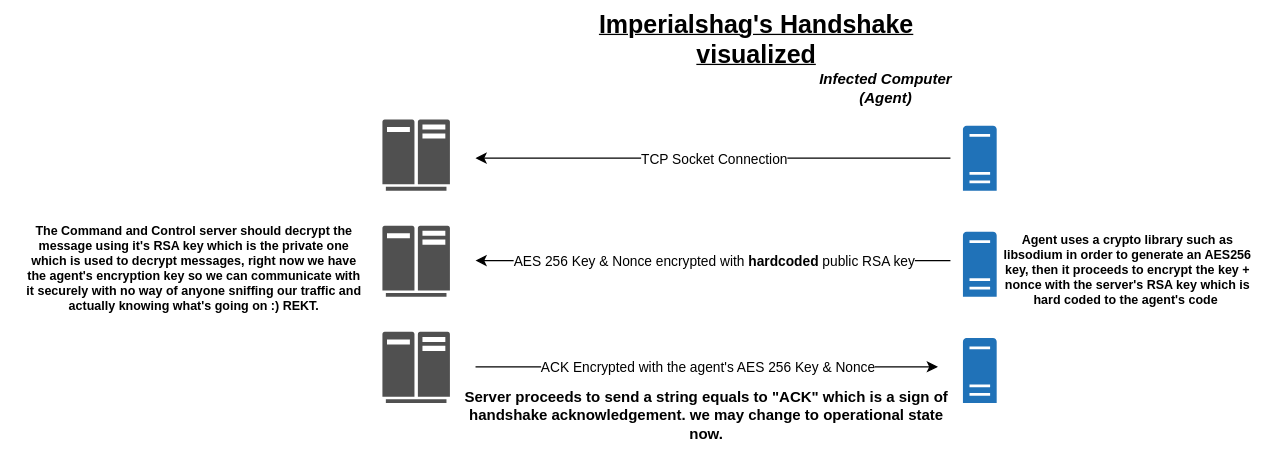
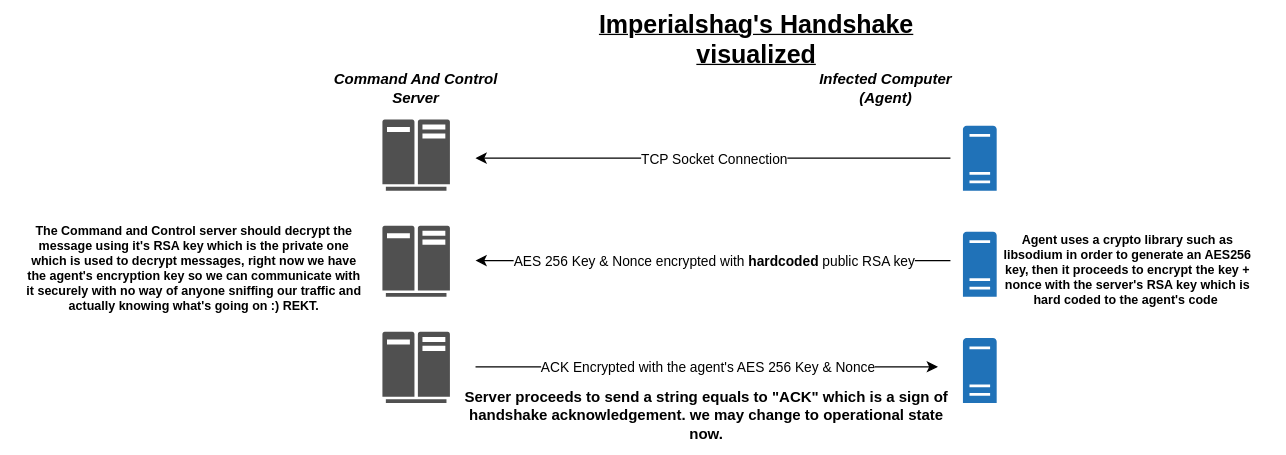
  <mxCell id="0" />
  <mxCell id="1" parent="0" />
  <mxCell id="2" value="" style="pointerEvents=1;shadow=0;dashed=0;html=1;strokeColor=none;fillColor=#505050;labelPosition=center;verticalLabelPosition=bottom;verticalAlign=top;outlineConnect=0;align=center;shape=mxgraph.office.servers.mainframe_host;" parent="1" vertex="1"><mxGeometry x="305.5" y="95" width="54" height="57" as="geometry" /></mxCell>
  <mxCell id="3" value="" style="pointerEvents=1;shadow=0;dashed=0;html=1;strokeColor=none;labelPosition=center;verticalLabelPosition=bottom;verticalAlign=top;outlineConnect=0;align=center;shape=mxgraph.office.servers.physical_host;fillColor=#2072B8;" parent="1" vertex="1"><mxGeometry x="770" y="100" width="27" height="52" as="geometry" /></mxCell>
  <mxCell id="4" value="" style="pointerEvents=1;shadow=0;dashed=0;html=1;strokeColor=none;fillColor=#505050;labelPosition=center;verticalLabelPosition=bottom;verticalAlign=top;outlineConnect=0;align=center;shape=mxgraph.office.servers.mainframe_host;" parent="1" vertex="1"><mxGeometry x="305.5" y="180" width="54" height="57" as="geometry" /></mxCell>
  <mxCell id="5" value="" style="pointerEvents=1;shadow=0;dashed=0;html=1;strokeColor=none;fillColor=#505050;labelPosition=center;verticalLabelPosition=bottom;verticalAlign=top;outlineConnect=0;align=center;shape=mxgraph.office.servers.mainframe_host;" parent="1" vertex="1"><mxGeometry x="305.5" y="265" width="54" height="57" as="geometry" /></mxCell>
  <mxCell id="6" value="" style="pointerEvents=1;shadow=0;dashed=0;html=1;strokeColor=none;labelPosition=center;verticalLabelPosition=bottom;verticalAlign=top;outlineConnect=0;align=center;shape=mxgraph.office.servers.physical_host;fillColor=#2072B8;" parent="1" vertex="1"><mxGeometry x="770" y="185" width="27" height="52" as="geometry" /></mxCell>
  <mxCell id="7" value="" style="pointerEvents=1;shadow=0;dashed=0;html=1;strokeColor=none;labelPosition=center;verticalLabelPosition=bottom;verticalAlign=top;outlineConnect=0;align=center;shape=mxgraph.office.servers.physical_host;fillColor=#2072B8;" parent="1" vertex="1"><mxGeometry x="770" y="270" width="27" height="52" as="geometry" /></mxCell>
  <mxCell id="8" value="" style="endArrow=classic;html=1;fontStyle=1" parent="1" edge="1"><mxGeometry relative="1" as="geometry"><mxPoint x="760" y="126" as="sourcePoint" /><mxPoint x="380" y="126" as="targetPoint" /></mxGeometry></mxCell>
  <mxCell id="9" value="TCP Socket Connection" style="edgeLabel;resizable=0;html=1;align=center;verticalAlign=middle;" parent="8" connectable="0" vertex="1"><mxGeometry relative="1" as="geometry" /></mxCell>
+ <mxCell id="10" value="Command And Control Server" style="text;html=1;strokeColor=none;fillColor=none;align=center;verticalAlign=middle;whiteSpace=wrap;rounded=0;fontStyle=3" parent="1" vertex="1"><mxGeometry x="261" y="60" width="143" height="20" as="geometry" /></mxCell>
  <mxCell id="11" value="Infected Computer (Agent)" style="text;html=1;strokeColor=none;fillColor=none;align=center;verticalAlign=middle;whiteSpace=wrap;rounded=0;fontStyle=3" parent="1" vertex="1"><mxGeometry x="637" y="60" width="143" height="20" as="geometry" /></mxCell>
  <mxCell id="12" value="" style="endArrow=classic;html=1;fontStyle=1" parent="1" edge="1"><mxGeometry relative="1" as="geometry"><mxPoint x="760" y="208" as="sourcePoint" /><mxPoint x="380" y="208" as="targetPoint" /></mxGeometry></mxCell>
  <mxCell id="13" value="AES 256 Key &amp;amp; Nonce encrypted with &lt;b&gt;hardcoded&lt;/b&gt; public RSA key" style="edgeLabel;resizable=0;html=1;align=center;verticalAlign=middle;" parent="12" connectable="0" vertex="1"><mxGeometry relative="1" as="geometry" /></mxCell>
  <mxCell id="14" value="" style="endArrow=classic;html=1;" parent="1" edge="1"><mxGeometry relative="1" as="geometry"><mxPoint x="380" y="293" as="sourcePoint" /><mxPoint x="750" y="293" as="targetPoint" /></mxGeometry></mxCell>
  <mxCell id="15" value="ACK Encrypted with the agent's AES 256 Key &amp;amp; Nonce" style="edgeLabel;resizable=0;html=1;align=center;verticalAlign=middle;" parent="14" connectable="0" vertex="1"><mxGeometry relative="1" as="geometry" /></mxCell>
  <mxCell id="16" value="&lt;b&gt;&lt;u&gt;&lt;font style=&quot;font-size: 20px&quot;&gt;Imperialshag's Handshake visualized&lt;/font&gt;&lt;/u&gt;&lt;/b&gt;" style="text;html=1;strokeColor=none;fillColor=none;align=center;verticalAlign=middle;whiteSpace=wrap;rounded=0;" parent="1" vertex="1"><mxGeometry x="475" y="20" width="260" height="20" as="geometry" /></mxCell>
  <mxCell id="17" value="&lt;b style=&quot;font-size: 10px;&quot;&gt;Agent uses a crypto library such as libsodium in order to generate an AES256 key, then it proceeds to encrypt the key + nonce with the server's RSA key which is hard coded to the agent's code&amp;nbsp;&lt;/b&gt;" style="text;html=1;strokeColor=none;fillColor=none;align=center;verticalAlign=middle;whiteSpace=wrap;rounded=0;fontSize=10;" parent="1" vertex="1"><mxGeometry x="797" y="180" width="210" height="70" as="geometry" /></mxCell>
  <mxCell id="18" value="&lt;b style=&quot;font-size: 10px&quot;&gt;The Command and Control server should decrypt the message using it's RSA key which is the private one which is used to decrypt messages, right now we have the agent's encryption key so we can communicate with it securely with no way of anyone sniffing our traffic and actually knowing what's going on :) REKT.&lt;/b&gt;" style="text;html=1;strokeColor=none;fillColor=none;align=center;verticalAlign=middle;whiteSpace=wrap;rounded=0;fontSize=10;" parent="1" vertex="1"><mxGeometry x="20" y="162" width="270" height="103" as="geometry" /></mxCell>
  <mxCell id="19" value="Server proceeds to send a string equals to &quot;ACK&quot; which is a sign of handshake acknowledgement. we may change to operational state now." style="text;html=1;strokeColor=none;fillColor=none;align=center;verticalAlign=middle;whiteSpace=wrap;rounded=0;fontSize=12;fontStyle=1" parent="1" vertex="1"><mxGeometry x="370" y="322" width="390" height="20" as="geometry" /></mxCell>
